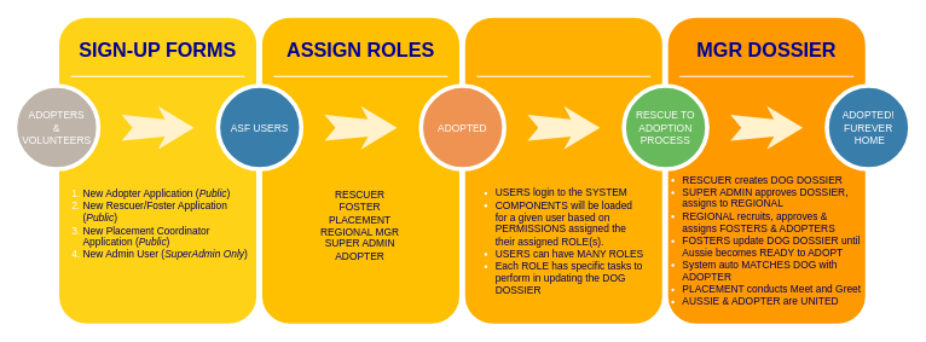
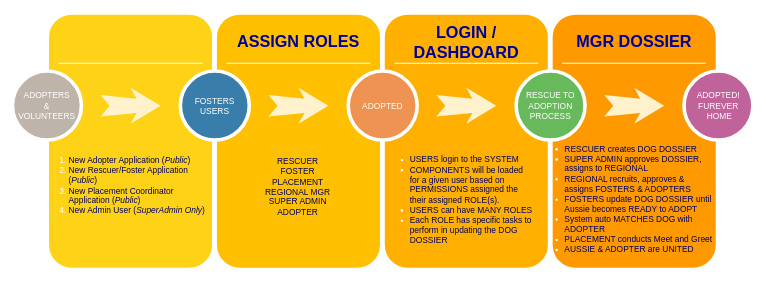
  <mxCell id="0" />
  <mxCell id="1" parent="0" />
  <mxCell id="2" value="" style="whiteSpace=wrap;html=1;rounded=1;shadow=0;strokeWidth=8;fontSize=20;align=center;fillColor=#FED217;strokeColor=#FFFFFF;" parent="1" vertex="1"><mxGeometry x="77" y="20" width="280" height="430" as="geometry" /></mxCell>
- <mxCell id="3" value="&lt;font color=&quot;#000099&quot;&gt;SIGN-UP FORMS&lt;/font&gt;" style="text;html=1;strokeColor=none;fillColor=none;align=center;verticalAlign=middle;whiteSpace=wrap;rounded=0;shadow=0;fontSize=27;fontColor=#FFFFFF;fontStyle=1" parent="1" vertex="1"><mxGeometry x="77" y="40" width="280" height="60" as="geometry" /></mxCell>
  <mxCell id="4" value="" style="line;strokeWidth=2;html=1;rounded=0;shadow=0;fontSize=27;align=center;fillColor=none;strokeColor=#FFFFFF;" parent="1" vertex="1"><mxGeometry x="97" y="100" width="240" height="10" as="geometry" /></mxCell>
  <mxCell id="5" value="" style="whiteSpace=wrap;html=1;rounded=1;shadow=0;strokeWidth=8;fontSize=20;align=center;fillColor=#FFC001;strokeColor=#FFFFFF;" parent="1" vertex="1"><mxGeometry x="357" y="20" width="280" height="430" as="geometry" /></mxCell>
  <mxCell id="6" value="&lt;font color=&quot;#000099&quot;&gt;ASSIGN ROLES&lt;/font&gt;" style="text;html=1;strokeColor=none;fillColor=none;align=center;verticalAlign=middle;whiteSpace=wrap;rounded=0;shadow=0;fontSize=27;fontColor=#FFFFFF;fontStyle=1" parent="1" vertex="1"><mxGeometry x="357" y="40" width="280" height="60" as="geometry" /></mxCell>
  <mxCell id="7" value="&lt;font color=&quot;#000066&quot;&gt;RESCUER&lt;br&gt;FOSTER&lt;br&gt;PLACEMENT&lt;br&gt;REGIONAL MGR&lt;br&gt;SUPER ADMIN&lt;br&gt;ADOPTER&lt;br&gt;&lt;/font&gt;" style="text;html=1;strokeColor=none;fillColor=none;align=center;verticalAlign=middle;whiteSpace=wrap;rounded=0;shadow=0;fontSize=14;fontColor=#FFFFFF;" parent="1" vertex="1"><mxGeometry x="371" y="243" width="250" height="135" as="geometry" /></mxCell>
  <mxCell id="8" value="" style="line;strokeWidth=2;html=1;rounded=0;shadow=0;fontSize=27;align=center;fillColor=none;strokeColor=#FFFFFF;" parent="1" vertex="1"><mxGeometry x="377" y="100" width="240" height="10" as="geometry" /></mxCell>
  <mxCell id="9" value="" style="whiteSpace=wrap;html=1;rounded=1;shadow=0;strokeWidth=8;fontSize=20;align=center;fillColor=#FFB001;strokeColor=#FFFFFF;" parent="1" vertex="1"><mxGeometry x="637" y="20" width="280" height="430" as="geometry" /></mxCell>
+ <mxCell id="10" value="&lt;font color=&quot;#000099&quot;&gt;LOGIN / DASHBOARD&lt;/font&gt;" style="text;html=1;strokeColor=none;fillColor=none;align=center;verticalAlign=middle;whiteSpace=wrap;rounded=0;shadow=0;fontSize=27;fontColor=#FFFFFF;fontStyle=1" parent="1" vertex="1"><mxGeometry x="637" y="40" width="280" height="60" as="geometry" /></mxCell>
  <mxCell id="11" value="" style="line;strokeWidth=2;html=1;rounded=0;shadow=0;fontSize=27;align=center;fillColor=none;strokeColor=#FFFFFF;" parent="1" vertex="1"><mxGeometry x="657" y="100" width="240" height="10" as="geometry" /></mxCell>
  <mxCell id="12" value="" style="whiteSpace=wrap;html=1;rounded=1;shadow=0;strokeWidth=8;fontSize=20;align=center;fillColor=#FE9900;strokeColor=#FFFFFF;" parent="1" vertex="1"><mxGeometry x="917" y="20" width="280" height="430" as="geometry" /></mxCell>
  <mxCell id="13" value="&lt;font color=&quot;#000099&quot;&gt;MGR DOSSIER&lt;/font&gt;" style="text;html=1;strokeColor=none;fillColor=none;align=center;verticalAlign=middle;whiteSpace=wrap;rounded=0;shadow=0;fontSize=27;fontColor=#FFFFFF;fontStyle=1" parent="1" vertex="1"><mxGeometry x="917" y="40" width="280" height="60" as="geometry" /></mxCell>
  <mxCell id="14" value="" style="line;strokeWidth=2;html=1;rounded=0;shadow=0;fontSize=27;align=center;fillColor=none;strokeColor=#FFFFFF;" parent="1" vertex="1"><mxGeometry x="937" y="100" width="240" height="10" as="geometry" /></mxCell>
  <mxCell id="15" value="&lt;ol&gt;&lt;li&gt;&lt;font color=&quot;#000066&quot;&gt;New Adopter Application (&lt;i&gt;Public&lt;/i&gt;)&lt;/font&gt;&lt;/li&gt;&lt;li&gt;&lt;font color=&quot;#000066&quot;&gt;New Rescuer/Foster Application (&lt;i&gt;Public&lt;/i&gt;)&lt;/font&gt;&lt;/li&gt;&lt;li&gt;&lt;font color=&quot;#000066&quot;&gt;New Placement Coordinator Application (&lt;i&gt;Public&lt;/i&gt;)&lt;/font&gt;&lt;/li&gt;&lt;li&gt;&lt;font color=&quot;#000066&quot;&gt;New Admin User (&lt;i&gt;SuperAdmin Only&lt;/i&gt;)&lt;/font&gt;&lt;/li&gt;&lt;/ol&gt;" style="text;html=1;strokeColor=none;fillColor=none;align=left;verticalAlign=middle;whiteSpace=wrap;rounded=0;shadow=0;fontSize=14;fontColor=#FFFFFF;" vertex="1" parent="1"><mxGeometry x="72" y="231" width="280" height="155" as="geometry" /></mxCell>
  <mxCell id="16" value="&lt;ul&gt;&lt;li&gt;&lt;font color=&quot;#000066&quot;&gt;USERS login to the SYSTEM&lt;/font&gt;&lt;/li&gt;&lt;li&gt;&lt;font color=&quot;#000066&quot;&gt;COMPONENTS will be loaded for a given user based on PERMISSIONS assigned the their assigned ROLE(s).&lt;/font&gt;&lt;/li&gt;&lt;li&gt;&lt;span style=&quot;color: rgb(0 , 0 , 102)&quot;&gt;USERS can have MANY ROLES&lt;/span&gt;&lt;/li&gt;&lt;li&gt;&lt;font color=&quot;#000066&quot;&gt;Each ROLE has specific tasks to perform in updating the DOG DOSSIER&lt;/font&gt;&lt;/li&gt;&lt;/ul&gt;" style="text;html=1;strokeColor=none;fillColor=none;align=left;verticalAlign=middle;whiteSpace=wrap;rounded=0;shadow=0;fontSize=14;fontColor=#FFFFFF;" vertex="1" parent="1"><mxGeometry x="641" y="240" width="250" height="185" as="geometry" /></mxCell>
  <mxCell id="17" value="&lt;ul&gt;&lt;li&gt;&lt;font color=&quot;#000066&quot;&gt;RESCUER creates DOG DOSSIER&lt;/font&gt;&lt;/li&gt;&lt;li&gt;&lt;font color=&quot;#000066&quot;&gt;SUPER ADMIN approves DOSSIER, assigns to REGIONAL&lt;/font&gt;&lt;/li&gt;&lt;li&gt;&lt;font color=&quot;#000066&quot;&gt;REGIONAL recruits, approves &amp;amp; assigns FOSTERS &amp;amp; ADOPTERS&lt;/font&gt;&lt;/li&gt;&lt;li&gt;&lt;font color=&quot;#000066&quot;&gt;FOSTERS update DOG DOSSIER until Aussie becomes READY to ADOPT&lt;/font&gt;&lt;/li&gt;&lt;li&gt;&lt;font color=&quot;#000066&quot;&gt;System auto MATCHES DOG with ADOPTER&lt;/font&gt;&lt;/li&gt;&lt;li&gt;&lt;font color=&quot;#000066&quot;&gt;PLACEMENT conducts Meet and Greet&lt;/font&gt;&lt;/li&gt;&lt;li&gt;&lt;font color=&quot;#000066&quot;&gt;AUSSIE &amp;amp; ADOPTER are UNITED&lt;br&gt;&lt;/font&gt;&lt;/li&gt;&lt;/ul&gt;&lt;font color=&quot;#000066&quot;&gt;&lt;br&gt;&lt;/font&gt;" style="text;html=1;strokeColor=none;fillColor=none;align=left;verticalAlign=middle;whiteSpace=wrap;rounded=0;shadow=0;fontSize=14;fontColor=#FFFFFF;" vertex="1" parent="1"><mxGeometry x="899" y="263" width="290" height="153" as="geometry" /></mxCell>
  <mxCell id="18" value="" style="group" vertex="1" connectable="0" parent="1"><mxGeometry x="20" y="118" width="1235" height="115" as="geometry" /></mxCell>
  <mxCell id="19" value="ADOPTERS &lt;br&gt;&amp;amp;&lt;br&gt;VOLUNTEERS" style="ellipse;whiteSpace=wrap;html=1;rounded=0;shadow=0;strokeWidth=6;fontSize=14;align=center;fillColor=#BFB4A9;strokeColor=#FFFFFF;fontColor=#FFFFFF;" parent="18" vertex="1"><mxGeometry width="115" height="115" as="geometry" /></mxCell>
  <mxCell id="20" value="" style="html=1;shadow=0;dashed=0;align=center;verticalAlign=middle;shape=mxgraph.arrows2.stylisedArrow;dy=0.6;dx=40;notch=15;feather=0.4;rounded=0;strokeWidth=1;fontSize=27;strokeColor=none;fillColor=#fff2cc;" parent="18" vertex="1"><mxGeometry x="147" y="28" width="100" height="60" as="geometry" /></mxCell>
- <mxCell id="21" value="ASF USERS" style="ellipse;whiteSpace=wrap;html=1;rounded=0;shadow=0;strokeWidth=6;fontSize=14;align=center;fillColor=#397DAA;strokeColor=#FFFFFF;fontColor=#FFFFFF;" parent="18" vertex="1"><mxGeometry x="280" width="115" height="115" as="geometry" /></mxCell>
+ <mxCell id="21" value="FOSTERS USERS" style="ellipse;whiteSpace=wrap;html=1;rounded=0;shadow=0;strokeWidth=6;fontSize=14;align=center;fillColor=#397DAA;strokeColor=#FFFFFF;fontColor=#FFFFFF;" parent="18" vertex="1"><mxGeometry x="280" width="115" height="115" as="geometry" /></mxCell>
  <mxCell id="22" value="" style="html=1;shadow=0;dashed=0;align=center;verticalAlign=middle;shape=mxgraph.arrows2.stylisedArrow;dy=0.6;dx=40;notch=15;feather=0.4;rounded=0;strokeWidth=1;fontSize=27;strokeColor=none;fillColor=#fff2cc;" parent="18" vertex="1"><mxGeometry x="427" y="28" width="100" height="60" as="geometry" /></mxCell>
  <mxCell id="23" value="ADOPTED" style="ellipse;whiteSpace=wrap;html=1;rounded=0;shadow=0;strokeWidth=6;fontSize=14;align=center;fillColor=#EF9353;strokeColor=#FFFFFF;fontColor=#FFFFFF;" parent="18" vertex="1"><mxGeometry x="560" width="115" height="115" as="geometry" /></mxCell>
  <mxCell id="24" value="" style="html=1;shadow=0;dashed=0;align=center;verticalAlign=middle;shape=mxgraph.arrows2.stylisedArrow;dy=0.6;dx=40;notch=15;feather=0.4;rounded=0;strokeWidth=1;fontSize=27;strokeColor=none;fillColor=#fff2cc;" parent="18" vertex="1"><mxGeometry x="707" y="28" width="100" height="60" as="geometry" /></mxCell>
  <mxCell id="25" value="RESCUE TO ADOPTION PROCESS" style="ellipse;whiteSpace=wrap;html=1;rounded=0;shadow=0;strokeWidth=6;fontSize=14;align=center;fillColor=#68B85C;strokeColor=#FFFFFF;fontColor=#FFFFFF;" parent="18" vertex="1"><mxGeometry x="840" width="115" height="115" as="geometry" /></mxCell>
  <mxCell id="26" value="" style="html=1;shadow=0;dashed=0;align=center;verticalAlign=middle;shape=mxgraph.arrows2.stylisedArrow;dy=0.6;dx=40;notch=15;feather=0.4;rounded=0;strokeWidth=1;fontSize=27;strokeColor=none;fillColor=#fff2cc;" parent="18" vertex="1"><mxGeometry x="987" y="28" width="100" height="60" as="geometry" /></mxCell>
- <mxCell id="27" value="ADOPTED!&lt;br&gt;FUREVER&lt;br&gt;&amp;nbsp;HOME" style="ellipse;whiteSpace=wrap;html=1;rounded=0;shadow=0;strokeWidth=6;fontSize=14;align=center;fillColor=#397daa;strokeColor=#FFFFFF;fontColor=#FFFFFF;" parent="18" vertex="1"><mxGeometry x="1120" width="115" height="115" as="geometry" /></mxCell>
+ <mxCell id="27" value="ADOPTED!&lt;br&gt;FUREVER&lt;br&gt;&amp;nbsp;HOME" style="ellipse;whiteSpace=wrap;html=1;rounded=0;shadow=0;strokeWidth=6;fontSize=14;align=center;fillColor=#BF639A;strokeColor=#FFFFFF;fontColor=#FFFFFF;" parent="18" vertex="1"><mxGeometry x="1120" width="115" height="115" as="geometry" /></mxCell>
